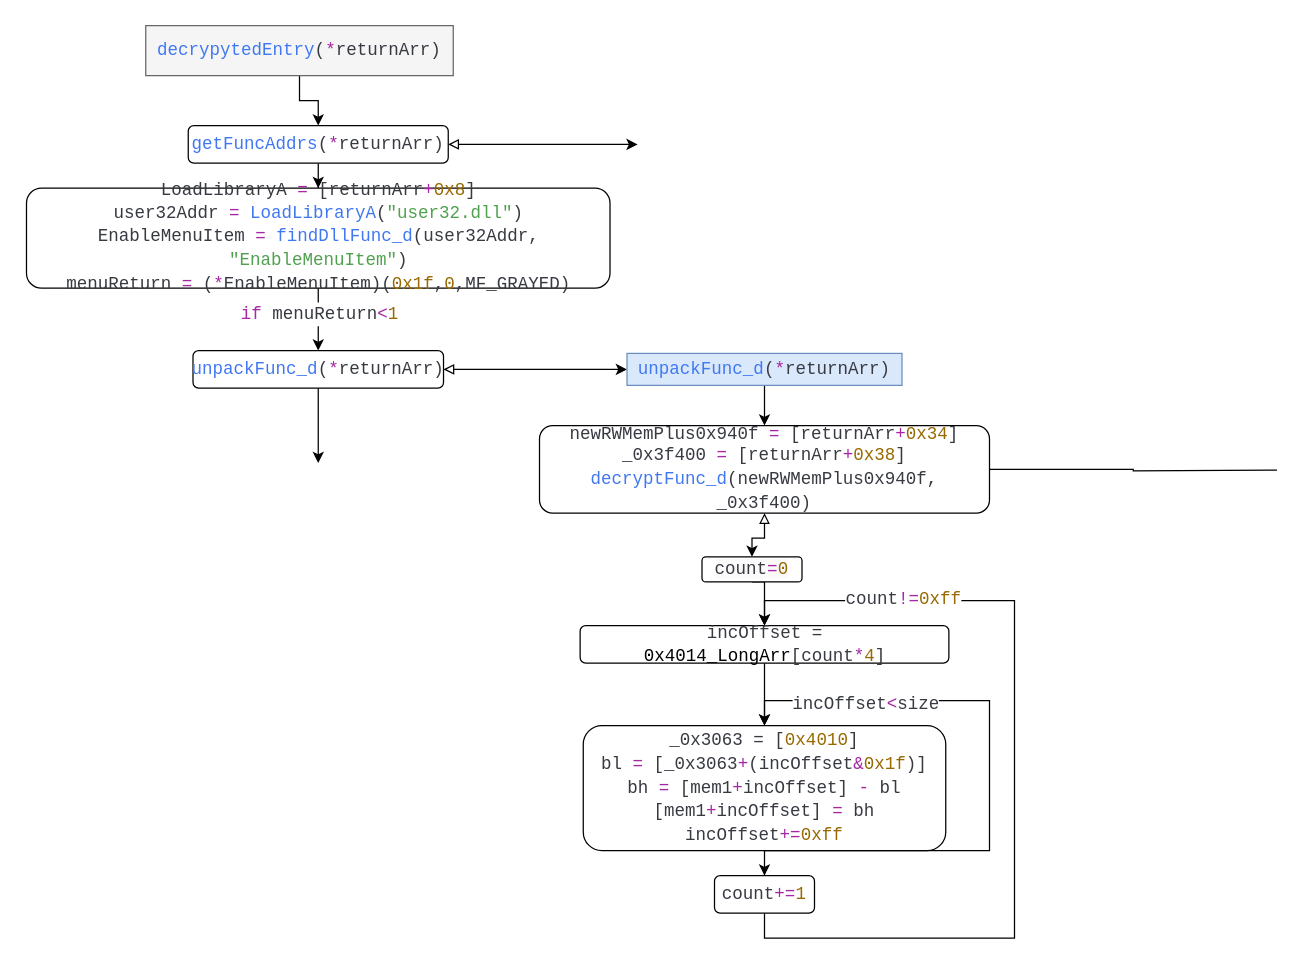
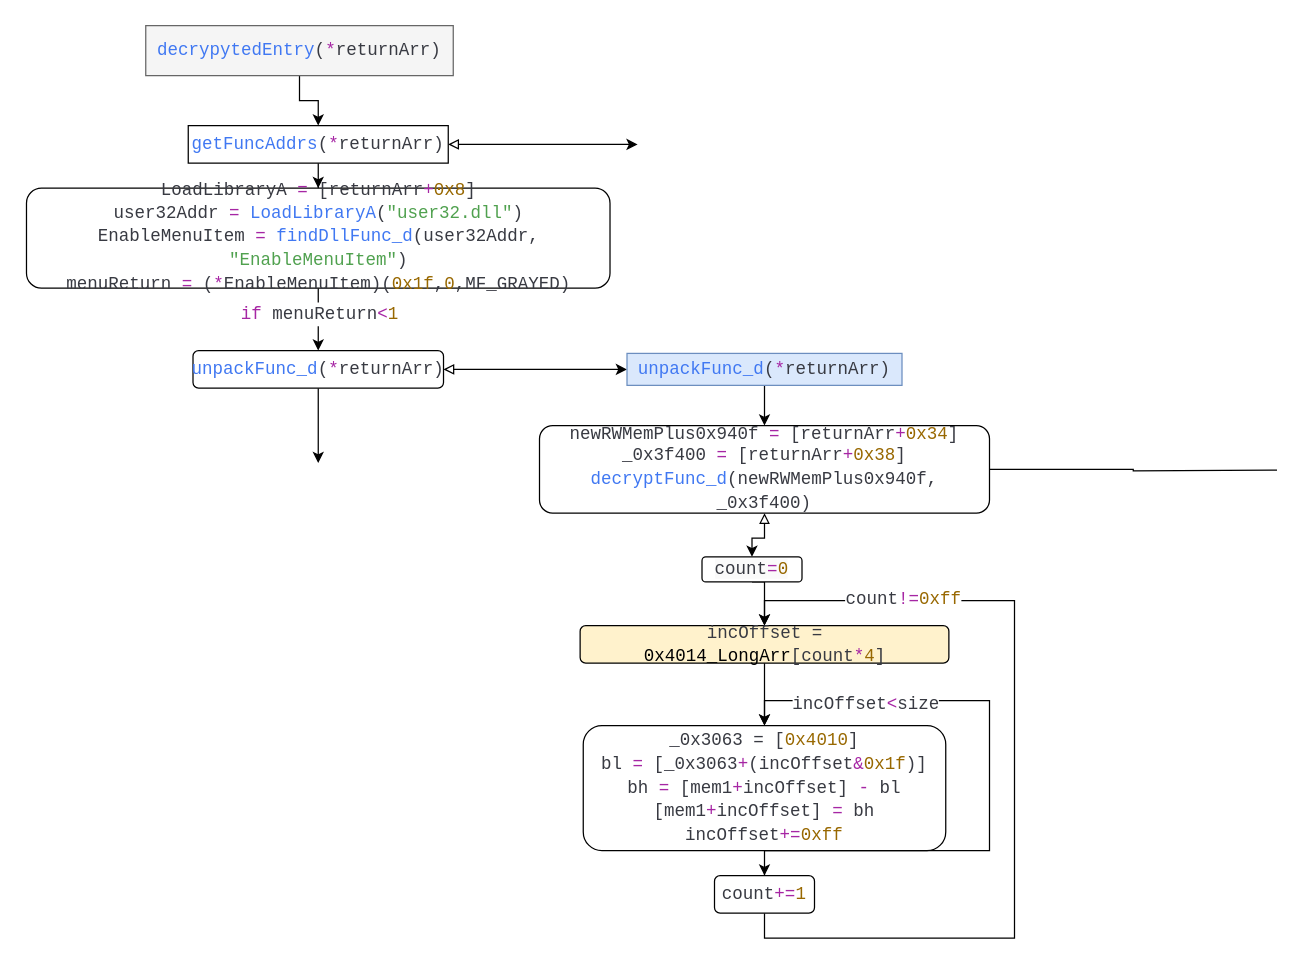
  <mxCell id="0" />
  <mxCell id="1" parent="0" />
  <mxCell id="2" style="edgeStyle=orthogonalEdgeStyle;rounded=0;orthogonalLoop=1;jettySize=auto;html=1;exitX=0.5;exitY=1;exitDx=0;exitDy=0;" edge="1" parent="1" source="3" target="6"><mxGeometry relative="1" as="geometry"><mxPoint x="254.143" y="130" as="targetPoint" /></mxGeometry></mxCell>
  <mxCell id="3" value="&lt;div style=&quot;color: rgb(56, 58, 66); font-family: Consolas, &amp;quot;Courier New&amp;quot;, monospace; font-size: 14px; line-height: 19px;&quot;&gt;&lt;div style=&quot;&quot;&gt;&lt;span style=&quot;color: rgb(64, 120, 242);&quot;&gt;decrypytedEntry&lt;/span&gt;(&lt;span style=&quot;color: rgb(166, 38, 164);&quot;&gt;*&lt;/span&gt;returnArr)&lt;br&gt;&lt;/div&gt;&lt;/div&gt;" style="rounded=0;whiteSpace=wrap;html=1;fillColor=#f5f5f5;strokeColor=#666666;fontColor=#333333;" vertex="1" parent="1"><mxGeometry x="116" y="20" width="246" height="40" as="geometry" /></mxCell>
  <mxCell id="4" style="edgeStyle=orthogonalEdgeStyle;rounded=0;orthogonalLoop=1;jettySize=auto;html=1;exitX=1;exitY=0.5;exitDx=0;exitDy=0;entryX=0;entryY=0.5;entryDx=0;entryDy=0;startArrow=block;startFill=0;" edge="1" parent="1" source="6"><mxGeometry relative="1" as="geometry"><mxPoint x="509.5" y="115" as="targetPoint" /></mxGeometry></mxCell>
  <mxCell id="5" style="edgeStyle=orthogonalEdgeStyle;rounded=0;orthogonalLoop=1;jettySize=auto;html=1;exitX=0.5;exitY=1;exitDx=0;exitDy=0;" edge="1" parent="1" source="6" target="10"><mxGeometry relative="1" as="geometry"><mxPoint x="254.176" y="190" as="targetPoint" /></mxGeometry></mxCell>
- <mxCell id="6" value="&lt;div style=&quot;color: rgb(56, 58, 66); font-family: Consolas, &amp;quot;Courier New&amp;quot;, monospace; font-size: 14px; line-height: 19px;&quot;&gt;&lt;div style=&quot;&quot;&gt;&lt;span style=&quot;color: rgb(64, 120, 242);&quot;&gt;getFuncAddrs&lt;/span&gt;(&lt;span style=&quot;color: rgb(166, 38, 164);&quot;&gt;*&lt;/span&gt;returnArr)&lt;/div&gt;&lt;/div&gt;" style="rounded=1;whiteSpace=wrap;html=1;" vertex="1" parent="1"><mxGeometry x="150" y="100" width="208" height="30" as="geometry" /></mxCell>
+ <mxCell id="6" value="&lt;div style=&quot;color: rgb(56, 58, 66); font-family: Consolas, &amp;quot;Courier New&amp;quot;, monospace; font-size: 14px; line-height: 19px;&quot;&gt;&lt;div style=&quot;&quot;&gt;&lt;span style=&quot;color: rgb(64, 120, 242);&quot;&gt;getFuncAddrs&lt;/span&gt;(&lt;span style=&quot;color: rgb(166, 38, 164);&quot;&gt;*&lt;/span&gt;returnArr)&lt;/div&gt;&lt;/div&gt;" style="whiteSpace=wrap;html=1;rounded=0;" vertex="1" parent="1"><mxGeometry x="150" y="100" width="208" height="30" as="geometry" /></mxCell>
  <mxCell id="7" style="edgeStyle=orthogonalEdgeStyle;rounded=0;orthogonalLoop=1;jettySize=auto;html=1;exitX=0.5;exitY=1;exitDx=0;exitDy=0;" edge="1" parent="1" source="12"><mxGeometry relative="1" as="geometry"><mxPoint x="254" y="370" as="targetPoint" /></mxGeometry></mxCell>
  <mxCell id="8" style="edgeStyle=orthogonalEdgeStyle;rounded=0;orthogonalLoop=1;jettySize=auto;html=1;exitX=0.5;exitY=1;exitDx=0;exitDy=0;" edge="1" parent="1" source="10" target="12"><mxGeometry relative="1" as="geometry"><mxPoint x="254.176" y="330" as="targetPoint" /></mxGeometry></mxCell>
  <mxCell id="9" value="&lt;div style=&quot;color: rgb(56, 58, 66); font-family: Consolas, &amp;quot;Courier New&amp;quot;, monospace; font-size: 14px; line-height: 19px;&quot;&gt;&lt;div style=&quot;&quot;&gt;&lt;span style=&quot;color: rgb(166, 38, 164);&quot;&gt;if&lt;/span&gt; menuReturn&lt;span style=&quot;color: rgb(166, 38, 164);&quot;&gt;&amp;lt;&lt;/span&gt;&lt;span style=&quot;color: rgb(152, 104, 1);&quot;&gt;1&lt;/span&gt;&lt;/div&gt;&lt;/div&gt;" style="edgeLabel;html=1;align=center;verticalAlign=middle;resizable=0;points=[];" vertex="1" connectable="0" parent="8"><mxGeometry x="-0.275" y="-3" relative="1" as="geometry"><mxPoint x="3" y="2" as="offset" /></mxGeometry></mxCell>
  <mxCell id="10" value="&lt;span style=&quot;color: rgb(56, 58, 66); font-family: Consolas, &amp;quot;Courier New&amp;quot;, monospace; font-size: 14px; background-color: initial;&quot;&gt;LoadLibraryA &lt;/span&gt;&lt;span style=&quot;font-family: Consolas, &amp;quot;Courier New&amp;quot;, monospace; font-size: 14px; background-color: initial; color: rgb(166, 38, 164);&quot;&gt;=&lt;/span&gt;&lt;span style=&quot;color: rgb(56, 58, 66); font-family: Consolas, &amp;quot;Courier New&amp;quot;, monospace; font-size: 14px; background-color: initial;&quot;&gt; [returnArr&lt;/span&gt;&lt;span style=&quot;font-family: Consolas, &amp;quot;Courier New&amp;quot;, monospace; font-size: 14px; background-color: initial; color: rgb(166, 38, 164);&quot;&gt;+&lt;/span&gt;&lt;span style=&quot;font-family: Consolas, &amp;quot;Courier New&amp;quot;, monospace; font-size: 14px; background-color: initial; color: rgb(152, 104, 1);&quot;&gt;0x8&lt;/span&gt;&lt;span style=&quot;color: rgb(56, 58, 66); font-family: Consolas, &amp;quot;Courier New&amp;quot;, monospace; font-size: 14px; background-color: initial;&quot;&gt;]&lt;/span&gt;&lt;br&gt;&lt;div style=&quot;font-family: Consolas, &amp;quot;Courier New&amp;quot;, monospace; font-weight: normal; font-size: 14px; line-height: 19px;&quot;&gt;&lt;div style=&quot;color: rgb(56, 58, 66);&quot;&gt;&lt;span style=&quot;color: #383a42;&quot;&gt;user32Addr &lt;/span&gt;&lt;span style=&quot;color: #a626a4;&quot;&gt;=&lt;/span&gt;&lt;span style=&quot;color: #383a42;&quot;&gt; &lt;/span&gt;&lt;span style=&quot;color: #4078f2;&quot;&gt;LoadLibraryA&lt;/span&gt;&lt;span style=&quot;color: #383a42;&quot;&gt;(&lt;/span&gt;&lt;span style=&quot;color: #50a14f;&quot;&gt;&quot;user32.dll&quot;&lt;/span&gt;&lt;span style=&quot;color: #383a42;&quot;&gt;)&lt;/span&gt;&lt;/div&gt;&lt;div style=&quot;color: rgb(56, 58, 66);&quot;&gt;&lt;span style=&quot;color: #383a42;&quot;&gt;EnableMenuItem &lt;/span&gt;&lt;span style=&quot;color: #a626a4;&quot;&gt;=&lt;/span&gt;&lt;span style=&quot;color: #383a42;&quot;&gt; &lt;/span&gt;&lt;span style=&quot;color: #4078f2;&quot;&gt;findDllFunc_d&lt;/span&gt;&lt;span style=&quot;color: #383a42;&quot;&gt;(user32Addr, &lt;/span&gt;&lt;span style=&quot;color: #50a14f;&quot;&gt;&quot;EnableMenuItem&quot;&lt;/span&gt;&lt;span style=&quot;color: #383a42;&quot;&gt;)&lt;/span&gt;&lt;/div&gt;&lt;div style=&quot;color: rgb(56, 58, 66);&quot;&gt;menuReturn &lt;span style=&quot;color: rgb(166, 38, 164);&quot;&gt;=&lt;/span&gt; (&lt;span style=&quot;color: rgb(166, 38, 164);&quot;&gt;*&lt;/span&gt;EnableMenuItem)(&lt;span style=&quot;color: rgb(152, 104, 1);&quot;&gt;0x1f&lt;/span&gt;,&lt;span style=&quot;color: rgb(152, 104, 1);&quot;&gt;0&lt;/span&gt;,MF_GRAYED&lt;span style=&quot;background-color: initial;&quot;&gt;)&lt;/span&gt;&lt;/div&gt;&lt;/div&gt;" style="rounded=1;whiteSpace=wrap;html=1;align=center;" vertex="1" parent="1"><mxGeometry x="20.59" y="150" width="466.82" height="80" as="geometry" /></mxCell>
  <mxCell id="11" style="edgeStyle=orthogonalEdgeStyle;rounded=0;orthogonalLoop=1;jettySize=auto;html=1;exitX=1;exitY=0.5;exitDx=0;exitDy=0;startArrow=block;startFill=0;" edge="1" parent="1" source="12" target="14"><mxGeometry relative="1" as="geometry"><mxPoint x="571" y="295.571" as="targetPoint" /></mxGeometry></mxCell>
  <mxCell id="12" value="&lt;span style=&quot;border-color: var(--border-color); font-family: Consolas, &amp;quot;Courier New&amp;quot;, monospace; font-size: 14px; font-style: normal; font-variant-ligatures: normal; font-variant-caps: normal; font-weight: 400; letter-spacing: normal; orphans: 2; text-align: left; text-indent: 0px; text-transform: none; widows: 2; word-spacing: 0px; -webkit-text-stroke-width: 0px; text-decoration-thickness: initial; text-decoration-style: initial; text-decoration-color: initial; color: rgb(64, 120, 242);&quot;&gt;unpackFunc_d&lt;/span&gt;&lt;span style=&quot;border-color: var(--border-color); font-family: Consolas, &amp;quot;Courier New&amp;quot;, monospace; font-size: 14px; font-style: normal; font-variant-ligatures: normal; font-variant-caps: normal; font-weight: 400; letter-spacing: normal; orphans: 2; text-align: left; text-indent: 0px; text-transform: none; widows: 2; word-spacing: 0px; -webkit-text-stroke-width: 0px; text-decoration-thickness: initial; text-decoration-style: initial; text-decoration-color: initial; color: rgb(56, 58, 66);&quot;&gt;(&lt;/span&gt;&lt;span style=&quot;border-color: var(--border-color); font-family: Consolas, &amp;quot;Courier New&amp;quot;, monospace; font-size: 14px; font-style: normal; font-variant-ligatures: normal; font-variant-caps: normal; font-weight: 400; letter-spacing: normal; orphans: 2; text-align: left; text-indent: 0px; text-transform: none; widows: 2; word-spacing: 0px; -webkit-text-stroke-width: 0px; text-decoration-thickness: initial; text-decoration-style: initial; text-decoration-color: initial; color: rgb(166, 38, 164);&quot;&gt;*&lt;/span&gt;&lt;span style=&quot;border-color: var(--border-color); font-family: Consolas, &amp;quot;Courier New&amp;quot;, monospace; font-size: 14px; font-style: normal; font-variant-ligatures: normal; font-variant-caps: normal; font-weight: 400; letter-spacing: normal; orphans: 2; text-align: left; text-indent: 0px; text-transform: none; widows: 2; word-spacing: 0px; -webkit-text-stroke-width: 0px; text-decoration-thickness: initial; text-decoration-style: initial; text-decoration-color: initial; color: rgb(56, 58, 66);&quot;&gt;returnArr)&lt;/span&gt;" style="rounded=1;whiteSpace=wrap;html=1;" vertex="1" parent="1"><mxGeometry x="153.8" y="280" width="200.41" height="30" as="geometry" /></mxCell>
  <mxCell id="13" style="edgeStyle=orthogonalEdgeStyle;rounded=0;orthogonalLoop=1;jettySize=auto;html=1;" edge="1" parent="1" source="14" target="17"><mxGeometry relative="1" as="geometry"><mxPoint x="611" y="340" as="targetPoint" /></mxGeometry></mxCell>
  <mxCell id="14" value="&lt;div style=&quot;color: rgb(56, 58, 66); font-family: Consolas, &amp;quot;Courier New&amp;quot;, monospace; font-size: 14px; line-height: 19px;&quot;&gt;&lt;div style=&quot;&quot;&gt;&lt;span style=&quot;color: rgb(64, 120, 242);&quot;&gt;unpackFunc_d&lt;/span&gt;(&lt;span style=&quot;color: rgb(166, 38, 164);&quot;&gt;*&lt;/span&gt;returnArr)&lt;/div&gt;&lt;/div&gt;" style="rounded=0;whiteSpace=wrap;html=1;fillColor=#dae8fc;strokeColor=#6c8ebf;" vertex="1" parent="1"><mxGeometry x="501" y="282.22" width="220" height="25.57" as="geometry" /></mxCell>
  <mxCell id="15" style="edgeStyle=orthogonalEdgeStyle;rounded=0;orthogonalLoop=1;jettySize=auto;html=1;exitX=0.5;exitY=1;exitDx=0;exitDy=0;startArrow=block;startFill=0;" edge="1" parent="1" source="17" target="21"><mxGeometry relative="1" as="geometry"><mxPoint x="611" y="460" as="targetPoint" /></mxGeometry></mxCell>
  <mxCell id="16" style="edgeStyle=orthogonalEdgeStyle;rounded=0;orthogonalLoop=1;jettySize=auto;html=1;exitX=1;exitY=0.5;exitDx=0;exitDy=0;endArrow=none;endFill=0;" edge="1" parent="1" source="17"><mxGeometry relative="1" as="geometry"><mxPoint x="1021" y="375.571" as="targetPoint" /></mxGeometry></mxCell>
  <mxCell id="17" value="&lt;span style=&quot;color: rgb(56, 58, 66); font-family: Consolas, &amp;quot;Courier New&amp;quot;, monospace; font-size: 14px;&quot;&gt;newRWMemPlus0x940f &lt;/span&gt;&lt;span style=&quot;font-family: Consolas, &amp;quot;Courier New&amp;quot;, monospace; font-size: 14px; color: rgb(166, 38, 164);&quot;&gt;=&lt;/span&gt;&lt;span style=&quot;color: rgb(56, 58, 66); font-family: Consolas, &amp;quot;Courier New&amp;quot;, monospace; font-size: 14px;&quot;&gt; [returnArr&lt;/span&gt;&lt;span style=&quot;font-family: Consolas, &amp;quot;Courier New&amp;quot;, monospace; font-size: 14px; color: rgb(166, 38, 164);&quot;&gt;+&lt;/span&gt;&lt;span style=&quot;font-family: Consolas, &amp;quot;Courier New&amp;quot;, monospace; font-size: 14px; color: rgb(152, 104, 1);&quot;&gt;0x34&lt;/span&gt;&lt;span style=&quot;color: rgb(56, 58, 66); font-family: Consolas, &amp;quot;Courier New&amp;quot;, monospace; font-size: 14px;&quot;&gt;]&lt;/span&gt;&lt;br&gt;&lt;div style=&quot;color: rgb(56, 58, 66); font-family: Consolas, &amp;quot;Courier New&amp;quot;, monospace; font-weight: normal; font-size: 14px; line-height: 19px;&quot;&gt;&lt;div style=&quot;&quot;&gt;&lt;span style=&quot;color: #383a42;&quot;&gt;_0x3f400 &lt;/span&gt;&lt;span style=&quot;color: #a626a4;&quot;&gt;=&lt;/span&gt;&lt;span style=&quot;color: #383a42;&quot;&gt; [returnArr&lt;/span&gt;&lt;span style=&quot;color: #a626a4;&quot;&gt;+&lt;/span&gt;&lt;span style=&quot;color: #986801;&quot;&gt;0x38&lt;/span&gt;&lt;span style=&quot;color: #383a42;&quot;&gt;]&lt;/span&gt;&lt;/div&gt;&lt;div style=&quot;&quot;&gt;&lt;span style=&quot;color: rgb(64, 120, 242);&quot;&gt;decryptFunc_d&lt;/span&gt;&lt;span style=&quot;color: rgb(56, 58, 66);&quot;&gt;(newRWMemPlus0x940f, _0x3f400)&lt;/span&gt;&lt;/div&gt;&lt;/div&gt;" style="rounded=1;whiteSpace=wrap;html=1;" vertex="1" parent="1"><mxGeometry x="431" y="340" width="360" height="70" as="geometry" /></mxCell>
  <mxCell id="18" style="edgeStyle=orthogonalEdgeStyle;rounded=0;orthogonalLoop=1;jettySize=auto;html=1;exitX=0.5;exitY=1;exitDx=0;exitDy=0;" edge="1" parent="1" source="19" target="23"><mxGeometry relative="1" as="geometry"><mxPoint x="611" y="560" as="targetPoint" /></mxGeometry></mxCell>
- <mxCell id="19" value="&lt;div style=&quot;color: rgb(56, 58, 66); font-family: Consolas, &amp;quot;Courier New&amp;quot;, monospace; font-size: 14px; line-height: 19px;&quot;&gt;&lt;div style=&quot;&quot;&gt;incOffset = &lt;span style=&quot;color: rgb(0, 0, 0);&quot;&gt;0x4014_LongArr&lt;/span&gt;[count&lt;span style=&quot;color: rgb(166, 38, 164);&quot;&gt;*&lt;/span&gt;&lt;span style=&quot;color: rgb(152, 104, 1);&quot;&gt;4&lt;/span&gt;]&lt;/div&gt;&lt;/div&gt;" style="rounded=1;whiteSpace=wrap;html=1;" vertex="1" parent="1"><mxGeometry x="463.5" y="500" width="295" height="30" as="geometry" /></mxCell>
+ <mxCell id="19" value="&lt;div style=&quot;color: rgb(56, 58, 66); font-family: Consolas, &amp;quot;Courier New&amp;quot;, monospace; font-size: 14px; line-height: 19px;&quot;&gt;&lt;div style=&quot;&quot;&gt;incOffset = &lt;span style=&quot;color: rgb(0, 0, 0);&quot;&gt;0x4014_LongArr&lt;/span&gt;[count&lt;span style=&quot;color: rgb(166, 38, 164);&quot;&gt;*&lt;/span&gt;&lt;span style=&quot;color: rgb(152, 104, 1);&quot;&gt;4&lt;/span&gt;]&lt;/div&gt;&lt;/div&gt;" style="rounded=1;whiteSpace=wrap;html=1;fillColor=#fff2cc;" vertex="1" parent="1"><mxGeometry x="463.5" y="500" width="295" height="30" as="geometry" /></mxCell>
  <mxCell id="20" style="edgeStyle=orthogonalEdgeStyle;rounded=0;orthogonalLoop=1;jettySize=auto;html=1;exitX=0.5;exitY=1;exitDx=0;exitDy=0;entryX=0.5;entryY=0;entryDx=0;entryDy=0;" edge="1" parent="1" source="21" target="19"><mxGeometry relative="1" as="geometry" /></mxCell>
  <mxCell id="21" value="&lt;span style=&quot;background-color: rgb(250, 250, 250); color: rgb(56, 58, 66); font-family: Consolas, &amp;quot;Courier New&amp;quot;, monospace; font-size: 14px;&quot;&gt;count&lt;/span&gt;&lt;span style=&quot;background-color: rgb(250, 250, 250); font-family: Consolas, &amp;quot;Courier New&amp;quot;, monospace; font-size: 14px; color: rgb(166, 38, 164);&quot;&gt;=&lt;/span&gt;&lt;span style=&quot;background-color: rgb(250, 250, 250); font-family: Consolas, &amp;quot;Courier New&amp;quot;, monospace; font-size: 14px; color: rgb(152, 104, 1);&quot;&gt;0&lt;/span&gt;&lt;br&gt;&lt;div style=&quot;color: rgb(56, 58, 66); background-color: rgb(250, 250, 250); font-family: Consolas, &amp;quot;Courier New&amp;quot;, monospace; font-weight: normal; font-size: 14px; line-height: 19px;&quot;&gt;&lt;div&gt;&lt;span style=&quot;color: #383a42;&quot;&gt;&lt;/span&gt;&lt;/div&gt;&lt;/div&gt;" style="rounded=1;whiteSpace=wrap;html=1;" vertex="1" parent="1"><mxGeometry x="561" y="445" width="80" height="20" as="geometry" /></mxCell>
  <mxCell id="22" style="edgeStyle=orthogonalEdgeStyle;rounded=0;orthogonalLoop=1;jettySize=auto;html=1;" edge="1" parent="1" source="23" target="28"><mxGeometry relative="1" as="geometry"><mxPoint x="611" y="700" as="targetPoint" /></mxGeometry></mxCell>
  <mxCell id="23" value="&lt;div style=&quot;color: rgb(56, 58, 66); font-family: Consolas, &amp;quot;Courier New&amp;quot;, monospace; font-size: 14px; line-height: 19px;&quot;&gt;&lt;div style=&quot;&quot;&gt;_0x3063 = [&lt;span style=&quot;color: rgb(152, 104, 1);&quot;&gt;0x4010&lt;/span&gt;]&lt;/div&gt;&lt;div style=&quot;&quot;&gt;bl &lt;span style=&quot;color: #a626a4;&quot;&gt;=&lt;/span&gt; [_0x3063&lt;span style=&quot;color: #a626a4;&quot;&gt;+&lt;/span&gt;(incOffset&lt;span style=&quot;color: #a626a4;&quot;&gt;&amp;amp;&lt;/span&gt;&lt;span style=&quot;color: #986801;&quot;&gt;0x1f&lt;/span&gt;)]&lt;/div&gt;&lt;div style=&quot;&quot;&gt;bh &lt;span style=&quot;color: #a626a4;&quot;&gt;=&lt;/span&gt; [mem1&lt;span style=&quot;color: #a626a4;&quot;&gt;+&lt;/span&gt;incOffset] &lt;span style=&quot;color: #a626a4;&quot;&gt;-&lt;/span&gt; bl&lt;/div&gt;&lt;div style=&quot;&quot;&gt;[mem1&lt;span style=&quot;color: #a626a4;&quot;&gt;+&lt;/span&gt;incOffset] &lt;span style=&quot;color: #a626a4;&quot;&gt;=&lt;/span&gt; bh&lt;/div&gt;&lt;div style=&quot;&quot;&gt;incOffset&lt;span style=&quot;color: rgb(166, 38, 164);&quot;&gt;+=&lt;/span&gt;&lt;span style=&quot;color: rgb(152, 104, 1);&quot;&gt;0xff&lt;/span&gt;&lt;/div&gt;&lt;/div&gt;" style="rounded=1;whiteSpace=wrap;html=1;" vertex="1" parent="1"><mxGeometry x="466" y="580" width="290" height="100" as="geometry" /></mxCell>
  <mxCell id="24" style="edgeStyle=orthogonalEdgeStyle;rounded=0;orthogonalLoop=1;jettySize=auto;html=1;exitX=0.5;exitY=1;exitDx=0;exitDy=0;entryX=0.5;entryY=0;entryDx=0;entryDy=0;" edge="1" parent="1" source="23" target="23"><mxGeometry relative="1" as="geometry"><Array as="points"><mxPoint x="791" y="680" /><mxPoint x="791" y="560" /><mxPoint x="611" y="560" /></Array></mxGeometry></mxCell>
  <mxCell id="25" value="&lt;div style=&quot;color: rgb(56, 58, 66); font-family: Consolas, &amp;quot;Courier New&amp;quot;, monospace; font-size: 14px; line-height: 19px;&quot;&gt;&lt;div style=&quot;background-color: rgb(250, 250, 250);&quot;&gt;&lt;/div&gt;&lt;div style=&quot;&quot;&gt;incOffset&lt;span style=&quot;color: rgb(166, 38, 164);&quot;&gt;&amp;lt;&lt;/span&gt;size&lt;/div&gt;&lt;/div&gt;" style="edgeLabel;html=1;align=center;verticalAlign=middle;resizable=0;points=[];" vertex="1" connectable="0" parent="24"><mxGeometry x="0.6" y="2" relative="1" as="geometry"><mxPoint as="offset" /></mxGeometry></mxCell>
  <mxCell id="26" style="edgeStyle=orthogonalEdgeStyle;rounded=0;orthogonalLoop=1;jettySize=auto;html=1;exitX=0.5;exitY=1;exitDx=0;exitDy=0;entryX=0.5;entryY=0;entryDx=0;entryDy=0;" edge="1" parent="1" source="28" target="19"><mxGeometry relative="1" as="geometry"><Array as="points"><mxPoint x="611" y="750" /><mxPoint x="811" y="750" /><mxPoint x="811" y="480" /><mxPoint x="611" y="480" /></Array></mxGeometry></mxCell>
  <mxCell id="27" value="&lt;div style=&quot;color: rgb(56, 58, 66); font-family: Consolas, &amp;quot;Courier New&amp;quot;, monospace; font-size: 14px; line-height: 19px;&quot;&gt;&lt;div style=&quot;background-color: rgb(250, 250, 250);&quot;&gt;&lt;/div&gt;&lt;div style=&quot;&quot;&gt;count&lt;span style=&quot;color: rgb(166, 38, 164);&quot;&gt;!=&lt;/span&gt;&lt;span style=&quot;color: rgb(152, 104, 1);&quot;&gt;0xff&lt;/span&gt;&lt;/div&gt;&lt;/div&gt;" style="edgeLabel;html=1;align=center;verticalAlign=middle;resizable=0;points=[];" vertex="1" connectable="0" parent="26"><mxGeometry x="0.737" y="-2" relative="1" as="geometry"><mxPoint x="37" as="offset" /></mxGeometry></mxCell>
  <mxCell id="28" value="&lt;span style=&quot;color: rgb(56, 58, 66); font-family: Consolas, &amp;quot;Courier New&amp;quot;, monospace; font-size: 14px; background-color: initial;&quot;&gt;count&lt;/span&gt;&lt;span style=&quot;font-family: Consolas, &amp;quot;Courier New&amp;quot;, monospace; font-size: 14px; background-color: initial; color: rgb(166, 38, 164);&quot;&gt;+=&lt;/span&gt;&lt;span style=&quot;font-family: Consolas, &amp;quot;Courier New&amp;quot;, monospace; font-size: 14px; background-color: initial; color: rgb(152, 104, 1);&quot;&gt;1&lt;/span&gt;" style="rounded=1;whiteSpace=wrap;html=1;" vertex="1" parent="1"><mxGeometry x="571" y="700" width="80" height="30" as="geometry" /></mxCell>
